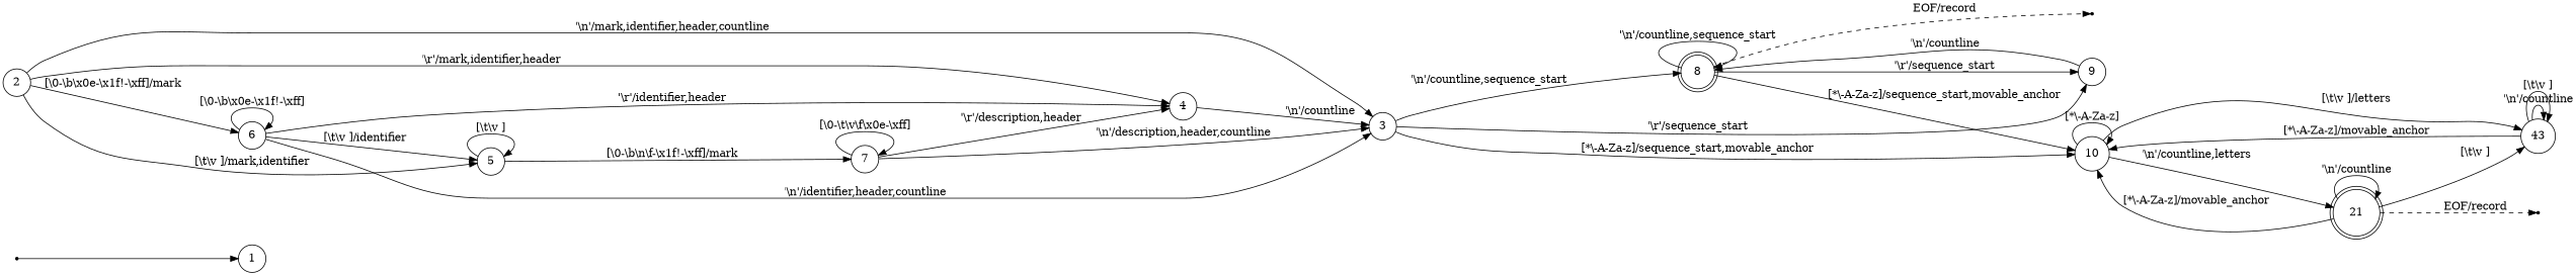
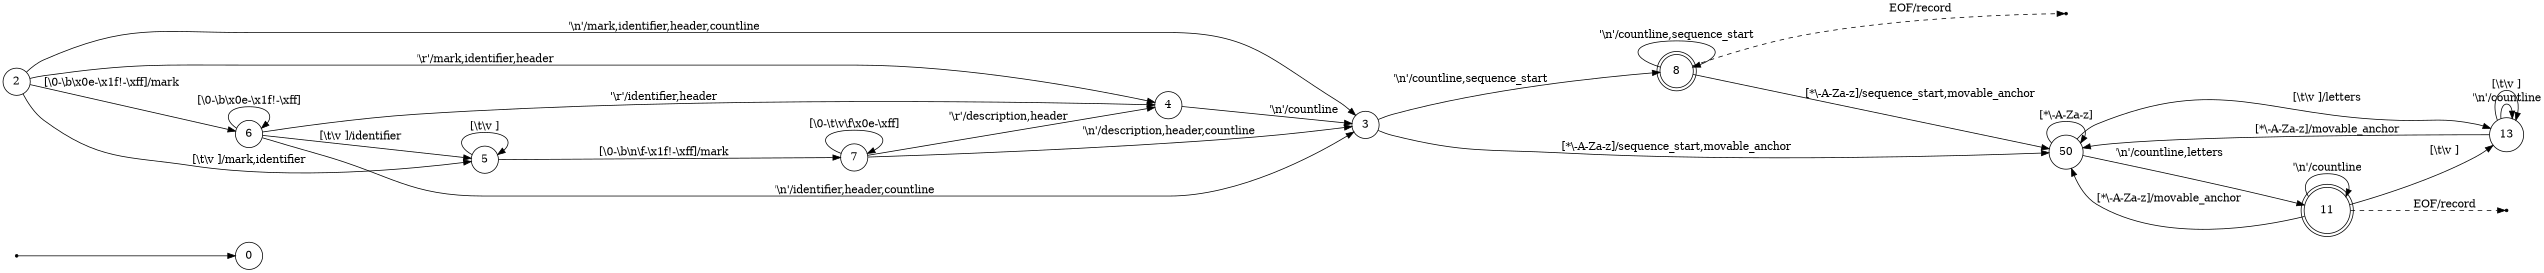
  digraph {
    rankdir=LR
    node [shape=circle]
    start [shape=point]
-   1
+   1 [label=0]
    2
    3
    4
    5
    6
    8 [shape=doublecircle]
-   9
-   10
+   10 [label=50]
    7
    eof8 [shape=point]
-   11 [shape=doublecircle label=21]
-   13 [label=43]
+   11 [shape=doublecircle]
+   13
    eof11 [shape=point]
    start -> 1
    2 -> 3 [label="'\\n'/mark,identifier,header,countline"]
    2 -> 4 [label="'\\r'/mark,identifier,header"]
    2 -> 5 [label="[\\t\\v ]/mark,identifier"]
    2 -> 6 [label="[\\0-\\b\\x0e-\\x1f!-\\xff]/mark"]
    3 -> 8 [label="'\\n'/countline,sequence_start"]
-   3 -> 9 [label="'\\r'/sequence_start"]
    3 -> 10 [label="[*\\-A-Za-z]/sequence_start,movable_anchor"]
    4 -> 3 [label="'\\n'/countline"]
    5 -> 5 [label="[\\t\\v ]"]
    5 -> 7 [label="[\\0-\\b\\n\\f-\\x1f!-\\xff]/mark"]
    6 -> 3 [label="'\\n'/identifier,header,countline"]
    6 -> 4 [label="'\\r'/identifier,header"]
    6 -> 5 [label="[\\t\\v ]/identifier"]
    6 -> 6 [label="[\\0-\\b\\x0e-\\x1f!-\\xff]"]
    8 -> 8 [label="'\\n'/countline,sequence_start"]
-   8 -> 9 [label="'\\r'/sequence_start"]
    8 -> 10 [label="[*\\-A-Za-z]/sequence_start,movable_anchor"]
    8 -> eof8 [label="EOF/record" style=dashed]
-   9 -> 8 [label="'\\n'/countline"]
    10 -> 10 [label="[*\\-A-Za-z]"]
    10 -> 11 [label="'\\n'/countline,letters"]
    10 -> 13 [label="[\\t\\v ]/letters"]
    7 -> 3 [label="'\\n'/description,header,countline"]
    7 -> 4 [label="'\\r'/description,header"]
    7 -> 7 [label="[\\0-\\t\\v\\f\\x0e-\\xff]"]
    11 -> 10 [label="[*\\-A-Za-z]/movable_anchor"]
    11 -> 11 [label="'\\n'/countline"]
    11 -> 13 [label="[\\t\\v ]"]
    11 -> eof11 [label="EOF/record" style=dashed]
    13 -> 10 [label="[*\\-A-Za-z]/movable_anchor"]
    13 -> 13 [label="'\\n'/countline"]
    13 -> 13 [label="[\\t\\v ]"]
  }
